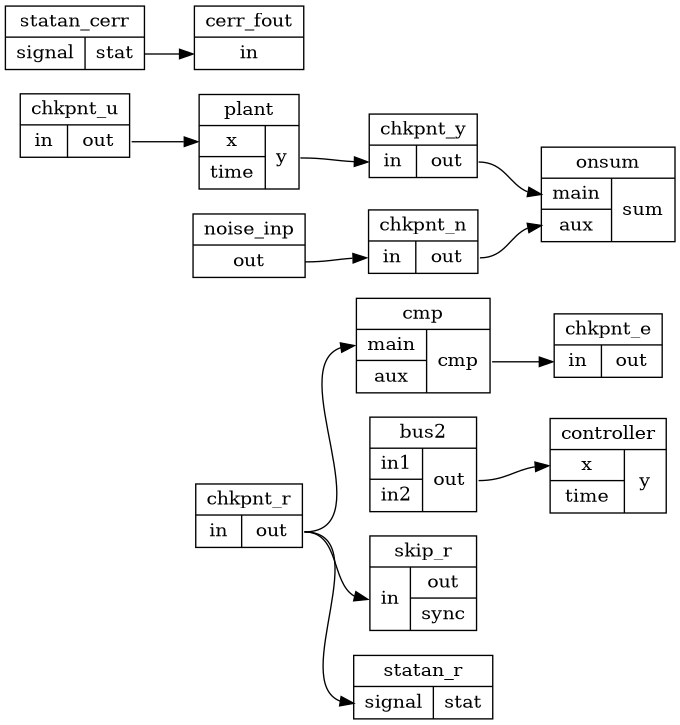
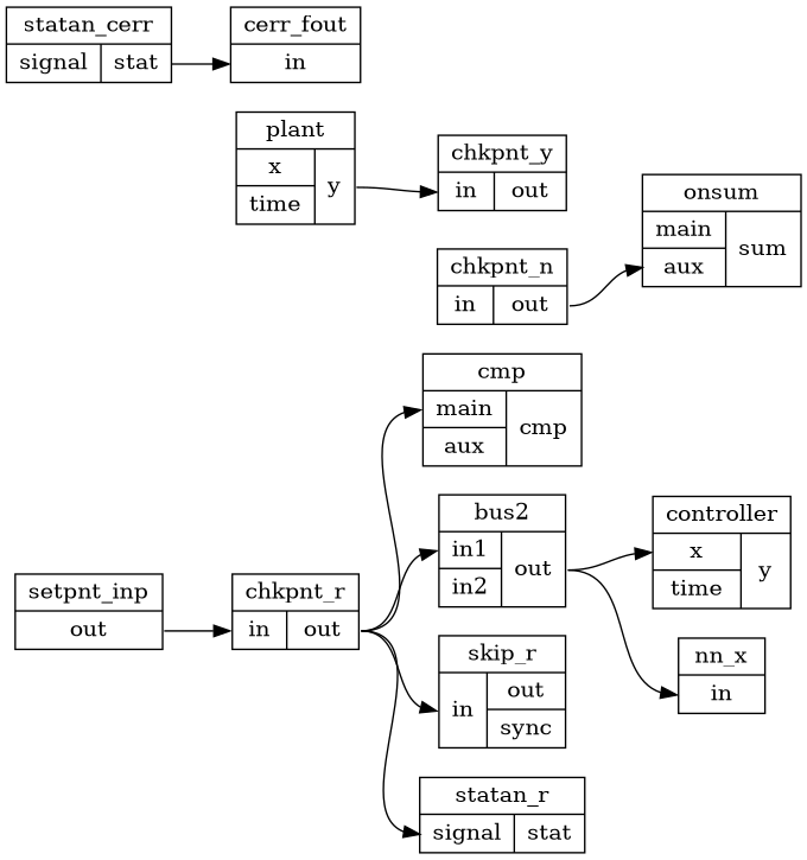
  digraph {
    rankdir=LR
    node [shape=record]
    edge [headport=in tailport=out]
+   n1 [label="setpnt_inp|{{<out>out}}"]
    n2 [label="chkpnt_r|{{<in>in}|{<out>out}}"]
    n3 [label="cmp|{{<main>main|<aux>aux}|{<cmp>cmp}}"]
    n4 [label="bus2|{{<in1>in1|<in2>in2}|{<out>out}}"]
    n5 [label="skip_r|{{<in>in}|{<out>out|<sync>sync}}"]
    n6 [label="statan_r|{{<signal>signal}|{<stat>stat}}"]
-   n7 [label="chkpnt_e|{{<in>in}|{<out>out}}"]
    n8 [label="controller|{{<x>x|<time>time}|{<y>y}}"]
-   n10 [label="chkpnt_u|{{<in>in}|{<out>out}}"]
+   n9 [label="nn_x|{{<in>in}}"]
    n11 [label="plant|{{<x>x|<time>time}|{<y>y}}"]
    n12 [label="chkpnt_y|{{<in>in}|{<out>out}}"]
    n13 [label="onsum|{{<main>main|<aux>aux}|{<sum>sum}}"]
-   n14 [label="noise_inp|{{<out>out}}"]
    n15 [label="chkpnt_n|{{<in>in}|{<out>out}}"]
    n16 [label="statan_cerr|{{<signal>signal}|{<stat>stat}}"]
    n17 [label="cerr_fout|{{<in>in}}"]
+   n1 -> n2
    n2 -> n3 [headport=main]
+   n2 -> n4 [headport=in1]
    n2 -> n5
    n2 -> n6 [headport=signal]
-   n3 -> n7 [tailport=cmp]
    n4 -> n8 [headport=x]
-   n10 -> n11 [headport=x]
+   n4 -> n9
    n11 -> n12 [tailport=y]
-   n12 -> n13 [headport=main]
-   n14 -> n15
    n15 -> n13 [headport=aux]
    n16 -> n17 [tailport=stat]
  }
